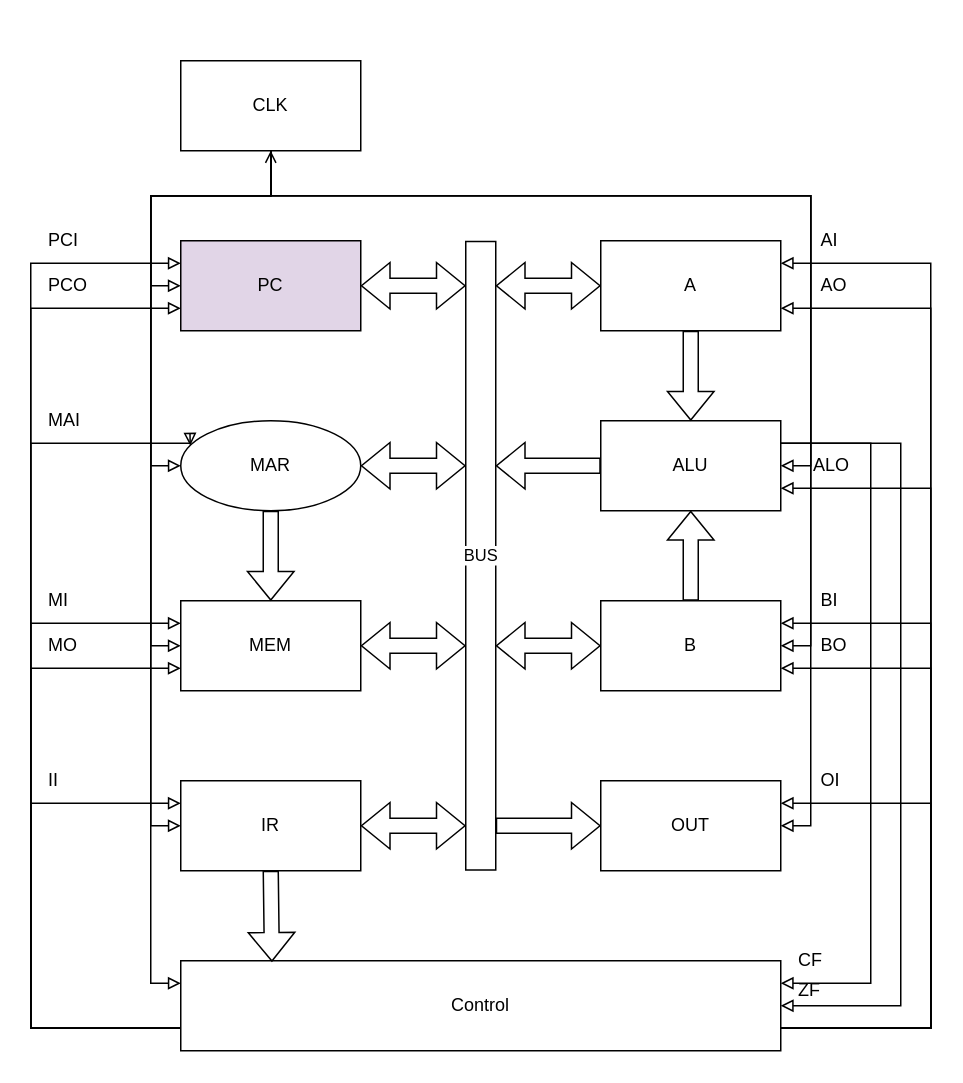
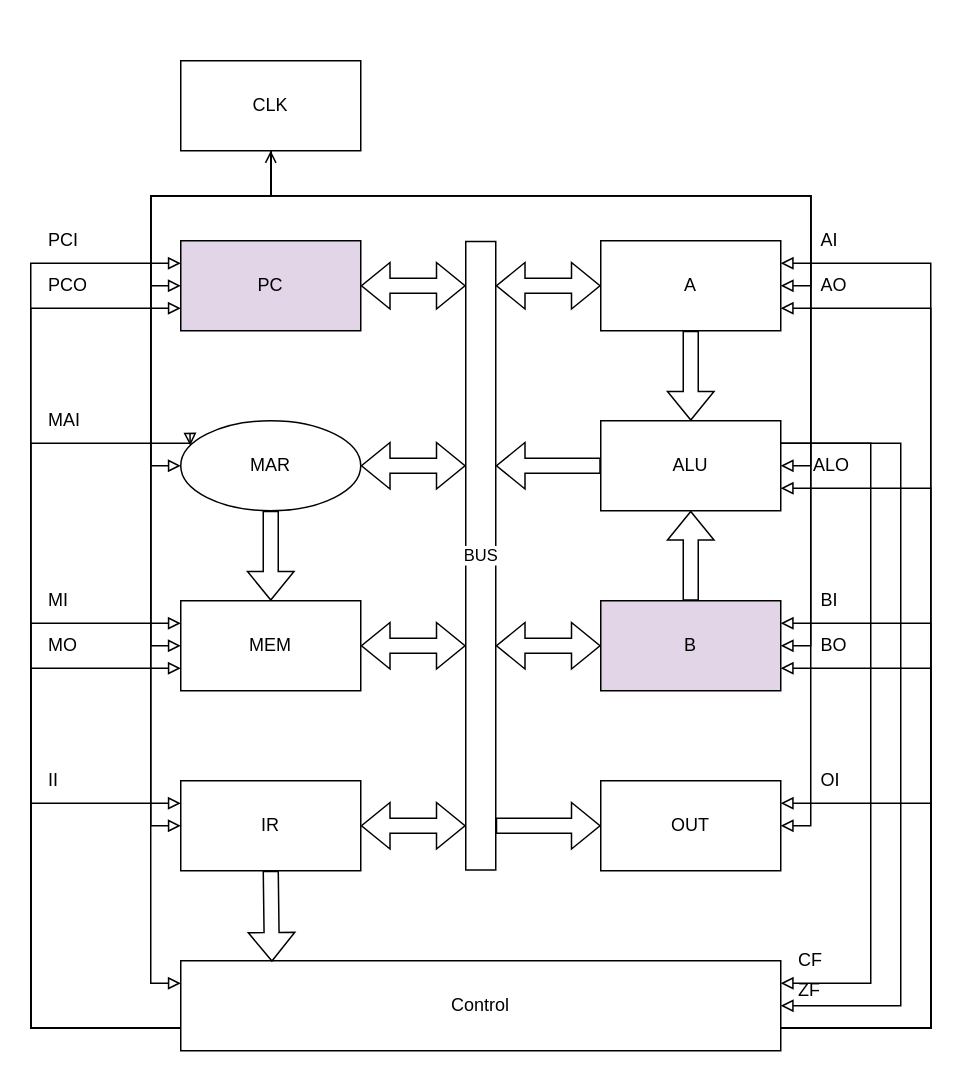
  <mxCell id="0" />
  <mxCell id="1" parent="0" />
+ <mxCell id="2" style="edgeStyle=orthogonalEdgeStyle;rounded=0;orthogonalLoop=1;jettySize=auto;html=1;exitX=1;exitY=0.5;exitDx=0;exitDy=0;entryX=0.5;entryY=1;entryDx=0;entryDy=0;startArrow=block;startFill=0;endArrow=none;endFill=0;endSize=6;fillColor=default;" edge="1" parent="1" source="5" target="37"><mxGeometry relative="1" as="geometry" /></mxCell>
  <mxCell id="3" style="edgeStyle=orthogonalEdgeStyle;rounded=0;orthogonalLoop=1;jettySize=auto;html=1;exitX=1;exitY=0.25;exitDx=0;exitDy=0;entryX=1;entryY=0.75;entryDx=0;entryDy=0;startArrow=block;startFill=0;endArrow=none;endFill=0;endSize=6;fillColor=default;" edge="1" parent="1" source="5" target="45"><mxGeometry relative="1" as="geometry"><Array as="points"><mxPoint x="620" y="175" /><mxPoint x="620" y="685" /></Array></mxGeometry></mxCell>
  <mxCell id="4" style="edgeStyle=orthogonalEdgeStyle;rounded=0;orthogonalLoop=1;jettySize=auto;html=1;exitX=1;exitY=0.75;exitDx=0;exitDy=0;entryX=1;entryY=0.75;entryDx=0;entryDy=0;startArrow=block;startFill=0;endArrow=none;endFill=0;endSize=6;fillColor=default;" edge="1" parent="1" source="5" target="45"><mxGeometry relative="1" as="geometry"><Array as="points"><mxPoint x="620" y="205" /><mxPoint x="620" y="685" /></Array></mxGeometry></mxCell>
  <mxCell id="5" value="A" style="rounded=0;whiteSpace=wrap;html=1;" vertex="1" parent="1"><mxGeometry x="400" y="160" width="120" height="60" as="geometry" /></mxCell>
  <mxCell id="6" style="edgeStyle=orthogonalEdgeStyle;rounded=0;orthogonalLoop=1;jettySize=auto;html=1;exitX=1;exitY=0.5;exitDx=0;exitDy=0;entryX=0.5;entryY=1;entryDx=0;entryDy=0;startArrow=block;startFill=0;endArrow=none;endFill=0;endSize=6;fillColor=default;" edge="1" parent="1" source="7" target="37"><mxGeometry relative="1" as="geometry"><Array as="points"><mxPoint x="540" y="430" /><mxPoint x="540" y="130" /><mxPoint x="180" y="130" /></Array></mxGeometry></mxCell>
- <mxCell id="7" value="B" style="rounded=0;whiteSpace=wrap;html=1;" vertex="1" parent="1"><mxGeometry x="400" y="400" width="120" height="60" as="geometry" /></mxCell>
+ <mxCell id="7" value="B" style="rounded=0;whiteSpace=wrap;html=1;fillColor=#e1d5e7;" vertex="1" parent="1"><mxGeometry x="400" y="400" width="120" height="60" as="geometry" /></mxCell>
  <mxCell id="8" style="edgeStyle=orthogonalEdgeStyle;rounded=0;orthogonalLoop=1;jettySize=auto;html=1;exitX=1;exitY=0.5;exitDx=0;exitDy=0;entryX=0.5;entryY=1;entryDx=0;entryDy=0;startArrow=block;startFill=0;endArrow=none;endFill=0;endSize=6;fillColor=default;" edge="1" parent="1" source="9" target="37"><mxGeometry relative="1" as="geometry"><Array as="points"><mxPoint x="540" y="310" /><mxPoint x="540" y="130" /><mxPoint x="180" y="130" /></Array></mxGeometry></mxCell>
  <mxCell id="9" value="ALU" style="rounded=0;whiteSpace=wrap;html=1;" vertex="1" parent="1"><mxGeometry x="400" y="280" width="120" height="60" as="geometry" /></mxCell>
  <mxCell id="10" style="edgeStyle=orthogonalEdgeStyle;rounded=0;orthogonalLoop=1;jettySize=auto;html=1;exitX=0;exitY=0.5;exitDx=0;exitDy=0;entryX=0.5;entryY=1;entryDx=0;entryDy=0;startArrow=block;startFill=0;endArrow=none;endFill=0;endSize=6;fillColor=default;" edge="1" parent="1" source="13" target="37"><mxGeometry relative="1" as="geometry" /></mxCell>
  <mxCell id="11" style="edgeStyle=orthogonalEdgeStyle;rounded=0;orthogonalLoop=1;jettySize=auto;html=1;exitX=0;exitY=0.25;exitDx=0;exitDy=0;entryX=0;entryY=0.75;entryDx=0;entryDy=0;startArrow=block;startFill=0;endArrow=none;endFill=0;endSize=6;fillColor=default;" edge="1" parent="1" source="13" target="45"><mxGeometry relative="1" as="geometry"><Array as="points"><mxPoint x="20" y="175" /><mxPoint x="20" y="685" /></Array></mxGeometry></mxCell>
  <mxCell id="12" style="edgeStyle=orthogonalEdgeStyle;rounded=0;orthogonalLoop=1;jettySize=auto;html=1;exitX=0;exitY=0.75;exitDx=0;exitDy=0;entryX=0;entryY=0.75;entryDx=0;entryDy=0;startArrow=block;startFill=0;endArrow=none;endFill=0;endSize=6;fillColor=default;" edge="1" parent="1" source="13" target="45"><mxGeometry relative="1" as="geometry"><Array as="points"><mxPoint x="20" y="205" /><mxPoint x="20" y="685" /></Array></mxGeometry></mxCell>
  <mxCell id="13" value="PC" style="rounded=0;whiteSpace=wrap;html=1;fillColor=#e1d5e7;" vertex="1" parent="1"><mxGeometry x="120" y="160" width="120" height="60" as="geometry" /></mxCell>
  <mxCell id="14" style="edgeStyle=orthogonalEdgeStyle;rounded=0;orthogonalLoop=1;jettySize=auto;html=1;exitX=0;exitY=0.5;exitDx=0;exitDy=0;entryX=0.5;entryY=1;entryDx=0;entryDy=0;startArrow=block;startFill=0;endArrow=none;endFill=0;endSize=6;fillColor=default;" edge="1" parent="1" source="16" target="37"><mxGeometry relative="1" as="geometry"><Array as="points"><mxPoint x="100" y="310" /><mxPoint x="100" y="130" /><mxPoint x="180" y="130" /></Array></mxGeometry></mxCell>
  <mxCell id="15" style="edgeStyle=orthogonalEdgeStyle;rounded=0;orthogonalLoop=1;jettySize=auto;html=1;exitX=0;exitY=0.25;exitDx=0;exitDy=0;startArrow=block;startFill=0;endArrow=none;endFill=0;endSize=6;fillColor=default;entryX=0;entryY=0.75;entryDx=0;entryDy=0;" edge="1" parent="1" source="16" target="45"><mxGeometry relative="1" as="geometry"><mxPoint x="120" y="680" as="targetPoint" /><Array as="points"><mxPoint x="20" y="295" /><mxPoint x="20" y="685" /></Array></mxGeometry></mxCell>
  <mxCell id="16" value="MAR" style="ellipse;whiteSpace=wrap;html=1;" vertex="1" parent="1"><mxGeometry x="120" y="280" width="120" height="60" as="geometry" /></mxCell>
  <mxCell id="17" style="edgeStyle=orthogonalEdgeStyle;rounded=0;orthogonalLoop=1;jettySize=auto;html=1;exitX=0;exitY=0.5;exitDx=0;exitDy=0;startArrow=block;startFill=0;endArrow=none;endFill=0;endSize=6;fillColor=default;" edge="1" parent="1" source="19"><mxGeometry relative="1" as="geometry"><mxPoint x="180" y="100" as="targetPoint" /><Array as="points"><mxPoint x="100" y="550" /><mxPoint x="100" y="130" /><mxPoint x="180" y="130" /></Array></mxGeometry></mxCell>
  <mxCell id="18" style="edgeStyle=orthogonalEdgeStyle;rounded=0;orthogonalLoop=1;jettySize=auto;html=1;exitX=0;exitY=0.25;exitDx=0;exitDy=0;startArrow=block;startFill=0;endArrow=none;endFill=0;endSize=6;fillColor=default;entryX=0;entryY=0.75;entryDx=0;entryDy=0;" edge="1" parent="1" source="19" target="45"><mxGeometry relative="1" as="geometry"><mxPoint x="120" y="690" as="targetPoint" /><Array as="points"><mxPoint x="20" y="535" /><mxPoint x="20" y="685" /></Array></mxGeometry></mxCell>
  <mxCell id="19" value="IR" style="rounded=0;whiteSpace=wrap;html=1;" vertex="1" parent="1"><mxGeometry x="120" y="520" width="120" height="60" as="geometry" /></mxCell>
  <mxCell id="20" style="edgeStyle=orthogonalEdgeStyle;rounded=0;orthogonalLoop=1;jettySize=auto;html=1;exitX=0;exitY=0.5;exitDx=0;exitDy=0;entryX=0.5;entryY=1;entryDx=0;entryDy=0;startArrow=block;startFill=0;endArrow=none;endFill=0;endSize=6;fillColor=default;" edge="1" parent="1" source="23" target="37"><mxGeometry relative="1" as="geometry"><Array as="points"><mxPoint x="100" y="430" /><mxPoint x="100" y="130" /><mxPoint x="180" y="130" /></Array></mxGeometry></mxCell>
  <mxCell id="21" style="edgeStyle=orthogonalEdgeStyle;rounded=0;orthogonalLoop=1;jettySize=auto;html=1;exitX=0;exitY=0.25;exitDx=0;exitDy=0;entryX=0;entryY=0.75;entryDx=0;entryDy=0;startArrow=block;startFill=0;endArrow=none;endFill=0;endSize=6;fillColor=default;" edge="1" parent="1" source="23" target="45"><mxGeometry relative="1" as="geometry"><Array as="points"><mxPoint x="20" y="415" /><mxPoint x="20" y="685" /></Array></mxGeometry></mxCell>
  <mxCell id="22" style="edgeStyle=orthogonalEdgeStyle;rounded=0;orthogonalLoop=1;jettySize=auto;html=1;exitX=0;exitY=0.75;exitDx=0;exitDy=0;startArrow=block;startFill=0;endArrow=none;endFill=0;endSize=6;fillColor=default;entryX=0;entryY=0.75;entryDx=0;entryDy=0;" edge="1" parent="1" source="23" target="45"><mxGeometry relative="1" as="geometry"><mxPoint x="120" y="680" as="targetPoint" /><Array as="points"><mxPoint x="20" y="445" /><mxPoint x="20" y="685" /></Array></mxGeometry></mxCell>
  <mxCell id="23" value="MEM" style="rounded=0;whiteSpace=wrap;html=1;" vertex="1" parent="1"><mxGeometry x="120" y="400" width="120" height="60" as="geometry" /></mxCell>
  <mxCell id="24" style="edgeStyle=orthogonalEdgeStyle;rounded=0;orthogonalLoop=1;jettySize=auto;html=1;exitX=1;exitY=0.5;exitDx=0;exitDy=0;entryX=0.5;entryY=1;entryDx=0;entryDy=0;startArrow=block;startFill=0;endArrow=open;endFill=0;endSize=6;fillColor=default;" edge="1" parent="1" source="25" target="37"><mxGeometry relative="1" as="geometry"><Array as="points"><mxPoint x="540" y="550" /><mxPoint x="540" y="130" /><mxPoint x="180" y="130" /></Array></mxGeometry></mxCell>
  <mxCell id="25" value="OUT" style="rounded=0;whiteSpace=wrap;html=1;" vertex="1" parent="1"><mxGeometry x="400" y="520" width="120" height="60" as="geometry" /></mxCell>
  <mxCell id="26" value="" style="shape=flexArrow;endArrow=none;html=1;rounded=0;strokeColor=none;endFill=0;" edge="1" parent="1"><mxGeometry width="50" height="50" relative="1" as="geometry"><mxPoint x="170" y="480" as="sourcePoint" /><mxPoint x="170" y="20" as="targetPoint" /></mxGeometry></mxCell>
  <mxCell id="27" value="BUS" style="shape=flexArrow;endArrow=none;html=1;rounded=0;endFill=0;fillColor=default;endSize=6;width=20;" edge="1" parent="1"><mxGeometry width="50" height="50" relative="1" as="geometry"><mxPoint x="320" y="580" as="sourcePoint" /><mxPoint x="320" y="160" as="targetPoint" /></mxGeometry></mxCell>
  <mxCell id="28" value="" style="shape=flexArrow;endArrow=classic;startArrow=classic;html=1;rounded=0;entryX=0;entryY=0.5;entryDx=0;entryDy=0;" edge="1" parent="1" target="5"><mxGeometry width="100" height="100" relative="1" as="geometry"><mxPoint x="330" y="190" as="sourcePoint" /><mxPoint x="460" y="280" as="targetPoint" /></mxGeometry></mxCell>
  <mxCell id="29" value="" style="shape=flexArrow;endArrow=none;startArrow=block;html=1;rounded=0;endSize=6;fillColor=default;entryX=0.5;entryY=1;entryDx=0;entryDy=0;startFill=0;endFill=0;" edge="1" parent="1" source="9" target="5"><mxGeometry width="100" height="100" relative="1" as="geometry"><mxPoint x="360" y="480" as="sourcePoint" /><mxPoint x="460" y="380" as="targetPoint" /></mxGeometry></mxCell>
  <mxCell id="30" value="" style="shape=flexArrow;endArrow=classic;startArrow=none;html=1;rounded=0;endSize=6;fillColor=default;entryX=0.5;entryY=1;entryDx=0;entryDy=0;startFill=0;" edge="1" parent="1" source="7" target="9"><mxGeometry width="100" height="100" relative="1" as="geometry"><mxPoint x="360" y="480" as="sourcePoint" /><mxPoint x="460" y="380" as="targetPoint" /></mxGeometry></mxCell>
  <mxCell id="31" value="" style="shape=flexArrow;endArrow=classic;startArrow=classic;html=1;rounded=0;endSize=6;fillColor=default;entryX=0;entryY=0.5;entryDx=0;entryDy=0;" edge="1" parent="1" target="7"><mxGeometry width="100" height="100" relative="1" as="geometry"><mxPoint x="330" y="430" as="sourcePoint" /><mxPoint x="460" y="380" as="targetPoint" /></mxGeometry></mxCell>
  <mxCell id="32" value="" style="shape=flexArrow;endArrow=classic;startArrow=none;html=1;rounded=0;endSize=6;fillColor=default;entryX=0;entryY=0.5;entryDx=0;entryDy=0;startFill=0;" edge="1" parent="1" target="25"><mxGeometry width="100" height="100" relative="1" as="geometry"><mxPoint x="330" y="550" as="sourcePoint" /><mxPoint x="460" y="380" as="targetPoint" /></mxGeometry></mxCell>
  <mxCell id="33" value="" style="shape=flexArrow;endArrow=classic;startArrow=classic;html=1;rounded=0;endSize=6;fillColor=default;entryX=1;entryY=0.5;entryDx=0;entryDy=0;" edge="1" parent="1" target="13"><mxGeometry width="100" height="100" relative="1" as="geometry"><mxPoint x="310" y="190" as="sourcePoint" /><mxPoint x="460" y="380" as="targetPoint" /></mxGeometry></mxCell>
  <mxCell id="34" value="" style="shape=flexArrow;endArrow=classic;startArrow=classic;html=1;rounded=0;endSize=6;fillColor=default;entryX=1;entryY=0.5;entryDx=0;entryDy=0;" edge="1" parent="1" target="16"><mxGeometry width="100" height="100" relative="1" as="geometry"><mxPoint x="310" y="310" as="sourcePoint" /><mxPoint x="460" y="380" as="targetPoint" /></mxGeometry></mxCell>
  <mxCell id="35" value="" style="shape=flexArrow;endArrow=classic;startArrow=classic;html=1;rounded=0;endSize=6;fillColor=default;entryX=1;entryY=0.5;entryDx=0;entryDy=0;" edge="1" parent="1" target="23"><mxGeometry width="100" height="100" relative="1" as="geometry"><mxPoint x="310" y="430" as="sourcePoint" /><mxPoint x="460" y="380" as="targetPoint" /></mxGeometry></mxCell>
  <mxCell id="36" value="" style="shape=flexArrow;endArrow=classic;startArrow=classic;html=1;rounded=0;endSize=6;fillColor=default;exitX=1;exitY=0.5;exitDx=0;exitDy=0;" edge="1" parent="1" source="19"><mxGeometry width="100" height="100" relative="1" as="geometry"><mxPoint x="360" y="480" as="sourcePoint" /><mxPoint x="310" y="550" as="targetPoint" /></mxGeometry></mxCell>
  <mxCell id="37" value="CLK" style="rounded=0;whiteSpace=wrap;html=1;" vertex="1" parent="1"><mxGeometry x="120" y="40" width="120" height="60" as="geometry" /></mxCell>
  <mxCell id="38" style="edgeStyle=orthogonalEdgeStyle;rounded=0;orthogonalLoop=1;jettySize=auto;html=1;exitX=0;exitY=0.25;exitDx=0;exitDy=0;entryX=0.5;entryY=1;entryDx=0;entryDy=0;startArrow=block;startFill=0;endArrow=none;endFill=0;endSize=6;fillColor=default;" edge="1" parent="1" source="45" target="37"><mxGeometry relative="1" as="geometry"><Array as="points"><mxPoint x="100" y="655" /><mxPoint x="100" y="130" /><mxPoint x="180" y="130" /></Array></mxGeometry></mxCell>
  <mxCell id="39" style="edgeStyle=orthogonalEdgeStyle;rounded=0;orthogonalLoop=1;jettySize=auto;html=1;exitX=1;exitY=0.25;exitDx=0;exitDy=0;entryX=1;entryY=0.25;entryDx=0;entryDy=0;startArrow=block;startFill=0;endArrow=none;endFill=0;endSize=6;fillColor=default;" edge="1" parent="1" source="45" target="9"><mxGeometry relative="1" as="geometry"><Array as="points"><mxPoint x="580" y="655" /><mxPoint x="580" y="295" /></Array></mxGeometry></mxCell>
  <mxCell id="40" style="edgeStyle=orthogonalEdgeStyle;rounded=0;orthogonalLoop=1;jettySize=auto;html=1;exitX=1;exitY=0.5;exitDx=0;exitDy=0;entryX=1;entryY=0.25;entryDx=0;entryDy=0;startArrow=block;startFill=0;endArrow=none;endFill=0;endSize=6;fillColor=default;" edge="1" parent="1" source="45" target="9"><mxGeometry relative="1" as="geometry"><Array as="points"><mxPoint x="600" y="670" /><mxPoint x="600" y="295" /></Array></mxGeometry></mxCell>
  <mxCell id="41" style="edgeStyle=orthogonalEdgeStyle;rounded=0;orthogonalLoop=1;jettySize=auto;html=1;exitX=1;exitY=0.75;exitDx=0;exitDy=0;entryX=1;entryY=0.25;entryDx=0;entryDy=0;startArrow=none;startFill=0;endArrow=block;endFill=0;endSize=6;fillColor=default;" edge="1" parent="1" source="45" target="7"><mxGeometry relative="1" as="geometry"><Array as="points"><mxPoint x="620" y="685" /><mxPoint x="620" y="415" /></Array></mxGeometry></mxCell>
  <mxCell id="42" style="edgeStyle=orthogonalEdgeStyle;rounded=0;orthogonalLoop=1;jettySize=auto;html=1;exitX=1;exitY=0.75;exitDx=0;exitDy=0;entryX=1;entryY=0.75;entryDx=0;entryDy=0;startArrow=none;startFill=0;endArrow=block;endFill=0;endSize=6;fillColor=default;" edge="1" parent="1" source="45" target="7"><mxGeometry relative="1" as="geometry"><Array as="points"><mxPoint x="620" y="685" /><mxPoint x="620" y="445" /></Array></mxGeometry></mxCell>
  <mxCell id="43" style="edgeStyle=orthogonalEdgeStyle;rounded=0;orthogonalLoop=1;jettySize=auto;html=1;exitX=1;exitY=0.75;exitDx=0;exitDy=0;entryX=1;entryY=0.25;entryDx=0;entryDy=0;startArrow=none;startFill=0;endArrow=block;endFill=0;endSize=6;fillColor=default;" edge="1" parent="1" source="45" target="25"><mxGeometry relative="1" as="geometry"><Array as="points"><mxPoint x="620" y="685" /><mxPoint x="620" y="535" /></Array></mxGeometry></mxCell>
  <mxCell id="44" style="edgeStyle=orthogonalEdgeStyle;rounded=0;orthogonalLoop=1;jettySize=auto;html=1;exitX=1;exitY=0.75;exitDx=0;exitDy=0;entryX=1;entryY=0.75;entryDx=0;entryDy=0;startArrow=none;startFill=0;endArrow=block;endFill=0;endSize=6;fillColor=default;" edge="1" parent="1" source="45" target="9"><mxGeometry relative="1" as="geometry"><Array as="points"><mxPoint x="620" y="685" /><mxPoint x="620" y="325" /></Array></mxGeometry></mxCell>
  <mxCell id="45" value="Control" style="rounded=0;whiteSpace=wrap;html=1;" vertex="1" parent="1"><mxGeometry x="120" y="640" width="400" height="60" as="geometry" /></mxCell>
  <mxCell id="46" value="" style="shape=flexArrow;endArrow=none;startArrow=block;html=1;rounded=0;endSize=6;fillColor=default;entryX=0.5;entryY=1;entryDx=0;entryDy=0;exitX=0.152;exitY=0.011;exitDx=0;exitDy=0;exitPerimeter=0;startFill=0;endFill=0;" edge="1" parent="1" source="45" target="19"><mxGeometry width="100" height="100" relative="1" as="geometry"><mxPoint x="240" y="440" as="sourcePoint" /><mxPoint x="340" y="340" as="targetPoint" /></mxGeometry></mxCell>
  <mxCell id="47" value="PCI" style="text;html=1;align=left;verticalAlign=middle;resizable=0;points=[];autosize=1;strokeColor=none;fillColor=none;" vertex="1" parent="1"><mxGeometry x="30" y="150" width="40" height="20" as="geometry" /></mxCell>
  <mxCell id="48" value="PCO" style="text;html=1;align=left;verticalAlign=middle;resizable=0;points=[];autosize=1;strokeColor=none;fillColor=none;" vertex="1" parent="1"><mxGeometry x="30" y="180" width="40" height="20" as="geometry" /></mxCell>
  <mxCell id="49" value="MAI" style="text;html=1;align=left;verticalAlign=middle;resizable=0;points=[];autosize=1;strokeColor=none;fillColor=none;" vertex="1" parent="1"><mxGeometry x="30" y="270" width="40" height="20" as="geometry" /></mxCell>
  <mxCell id="50" value="MI" style="text;html=1;align=left;verticalAlign=middle;resizable=0;points=[];autosize=1;strokeColor=none;fillColor=none;" vertex="1" parent="1"><mxGeometry x="30" y="390" width="30" height="20" as="geometry" /></mxCell>
  <mxCell id="51" value="MO" style="text;html=1;align=left;verticalAlign=middle;resizable=0;points=[];autosize=1;strokeColor=none;fillColor=none;" vertex="1" parent="1"><mxGeometry x="30" y="420" width="30" height="20" as="geometry" /></mxCell>
  <mxCell id="52" value="II" style="text;html=1;align=left;verticalAlign=middle;resizable=0;points=[];autosize=1;strokeColor=none;fillColor=none;" vertex="1" parent="1"><mxGeometry x="30" y="510" width="20" height="20" as="geometry" /></mxCell>
  <mxCell id="53" value="AI" style="text;html=1;align=left;verticalAlign=middle;resizable=0;points=[];autosize=1;strokeColor=none;fillColor=none;" vertex="1" parent="1"><mxGeometry x="545" y="150" width="30" height="20" as="geometry" /></mxCell>
  <mxCell id="54" value="AO" style="text;html=1;align=left;verticalAlign=middle;resizable=0;points=[];autosize=1;strokeColor=none;fillColor=none;" vertex="1" parent="1"><mxGeometry x="545" y="180" width="30" height="20" as="geometry" /></mxCell>
  <mxCell id="55" value="ZF" style="text;html=1;align=left;verticalAlign=middle;resizable=0;points=[];autosize=1;strokeColor=none;fillColor=none;" vertex="1" parent="1"><mxGeometry x="530" y="650" width="30" height="20" as="geometry" /></mxCell>
  <mxCell id="56" value="CF" style="text;html=1;align=left;verticalAlign=middle;resizable=0;points=[];autosize=1;strokeColor=none;fillColor=none;" vertex="1" parent="1"><mxGeometry x="530" y="630" width="30" height="20" as="geometry" /></mxCell>
  <mxCell id="57" value="BI" style="text;html=1;align=left;verticalAlign=middle;resizable=0;points=[];autosize=1;strokeColor=none;fillColor=none;" vertex="1" parent="1"><mxGeometry x="545" y="390" width="30" height="20" as="geometry" /></mxCell>
  <mxCell id="58" value="BO" style="text;html=1;align=left;verticalAlign=middle;resizable=0;points=[];autosize=1;strokeColor=none;fillColor=none;" vertex="1" parent="1"><mxGeometry x="545" y="420" width="30" height="20" as="geometry" /></mxCell>
  <mxCell id="59" value="OI" style="text;html=1;align=left;verticalAlign=middle;resizable=0;points=[];autosize=1;strokeColor=none;fillColor=none;" vertex="1" parent="1"><mxGeometry x="545" y="510" width="30" height="20" as="geometry" /></mxCell>
  <mxCell id="60" value="" style="shape=flexArrow;endArrow=classic;startArrow=none;html=1;rounded=0;endSize=6;fillColor=default;startFill=0;" edge="1" parent="1" source="9"><mxGeometry width="100" height="100" relative="1" as="geometry"><mxPoint x="240" y="530" as="sourcePoint" /><mxPoint x="330" y="310" as="targetPoint" /></mxGeometry></mxCell>
  <mxCell id="61" value="ALO" style="text;html=1;align=left;verticalAlign=middle;resizable=0;points=[];autosize=1;strokeColor=none;fillColor=none;" vertex="1" parent="1"><mxGeometry x="540" y="300" width="40" height="20" as="geometry" /></mxCell>
  <mxCell id="62" value="" style="shape=flexArrow;endArrow=none;startArrow=block;html=1;rounded=0;endSize=6;fillColor=default;entryX=0.5;entryY=1;entryDx=0;entryDy=0;exitX=0.5;exitY=0;exitDx=0;exitDy=0;startFill=0;endFill=0;" edge="1" parent="1" source="23" target="16"><mxGeometry width="100" height="100" relative="1" as="geometry"><mxPoint x="240" y="430" as="sourcePoint" /><mxPoint x="340" y="330" as="targetPoint" /></mxGeometry></mxCell>
